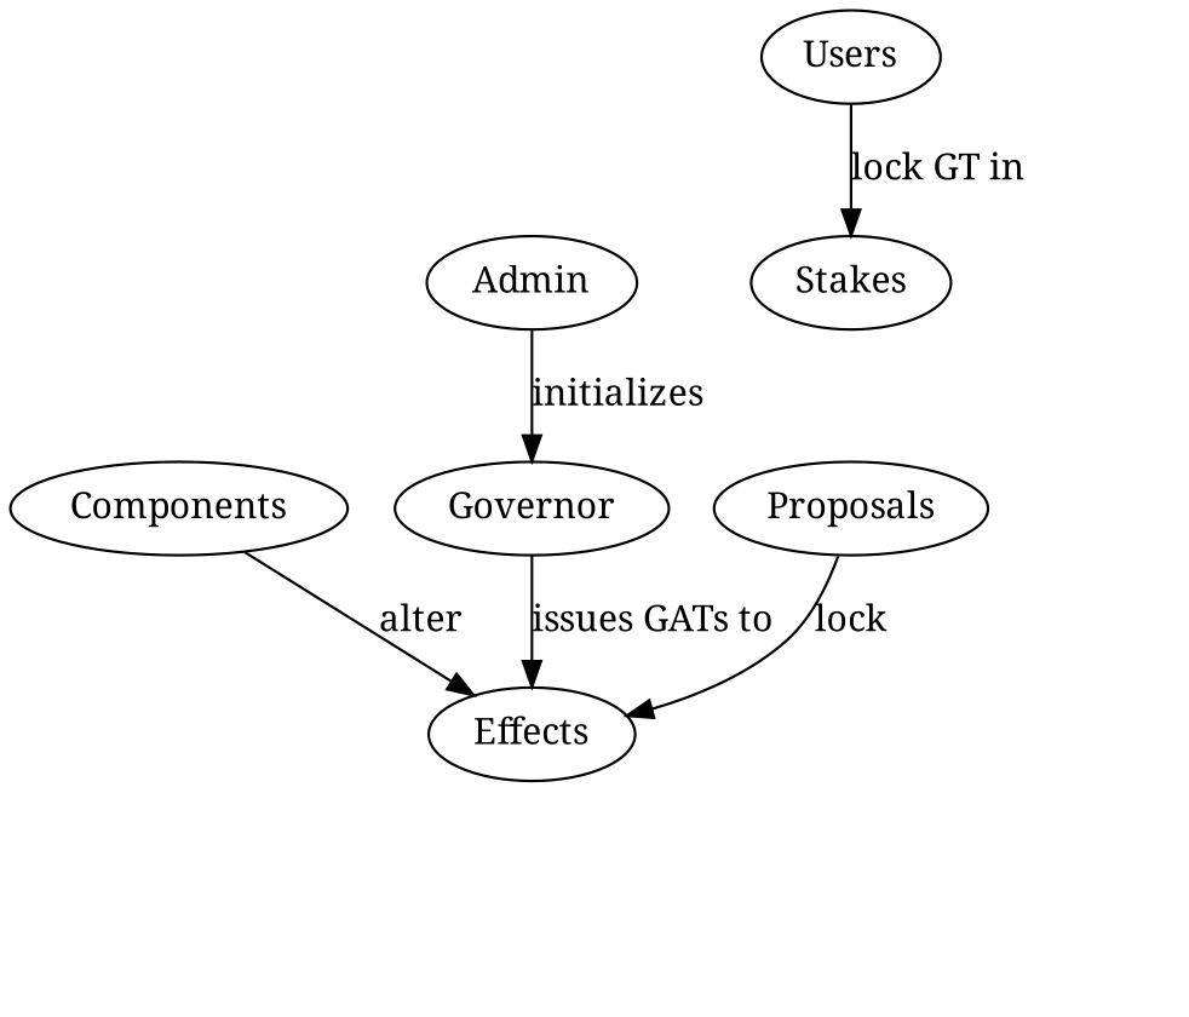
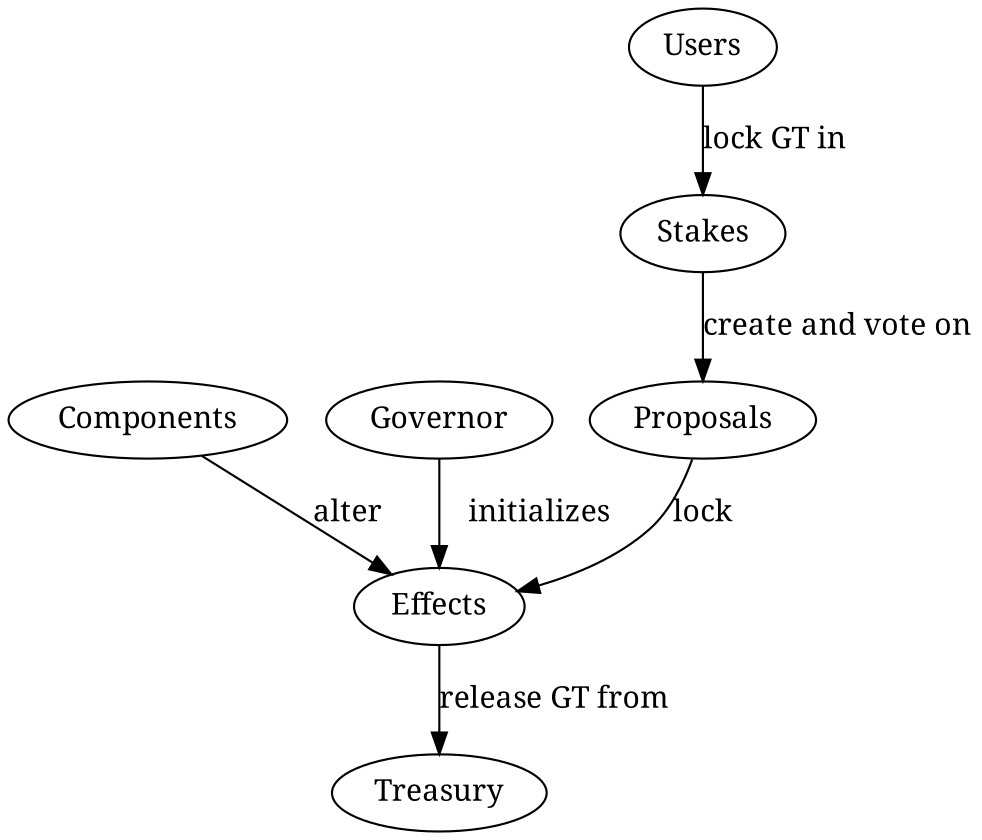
  digraph {
    fontname="Noto Serif"
    node [fontname="Noto Serif"]
    edge [fontname="Noto Serif"]
    Stakes
    Proposals
    Effects
+   Treasury
    Components
-   Admin
    Governor
    Users
+   Stakes -> Proposals [label="create and vote on"]
    Proposals -> Effects [label=lock]
+   Effects -> Treasury [label="release GT from"]
    Components -> Effects [label=alter]
-   Admin -> Governor [label=initializes]
-   Governor -> Effects [label="issues GATs to"]
+   Governor -> Effects [label=initializes]
    Users -> Stakes [label="lock GT in"]
  }
